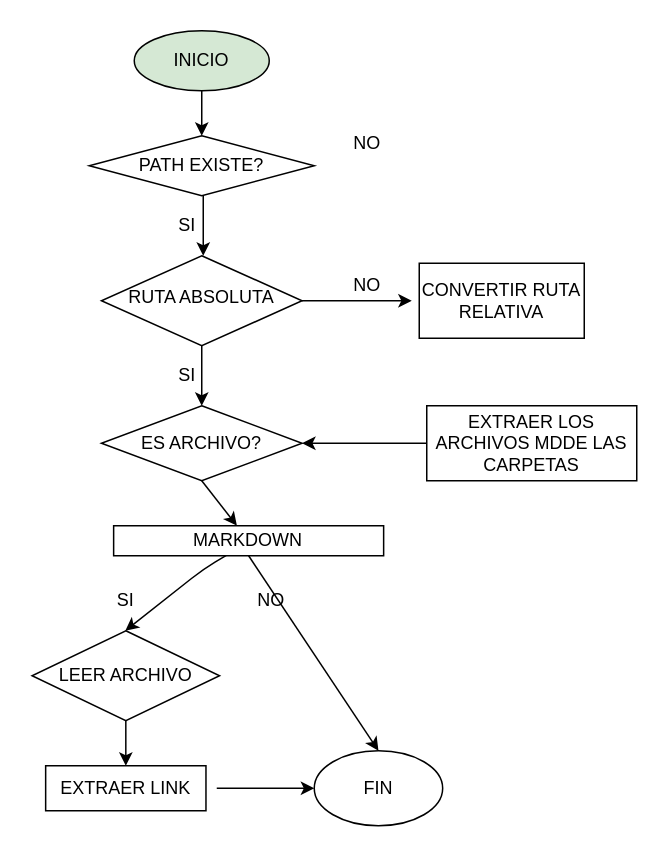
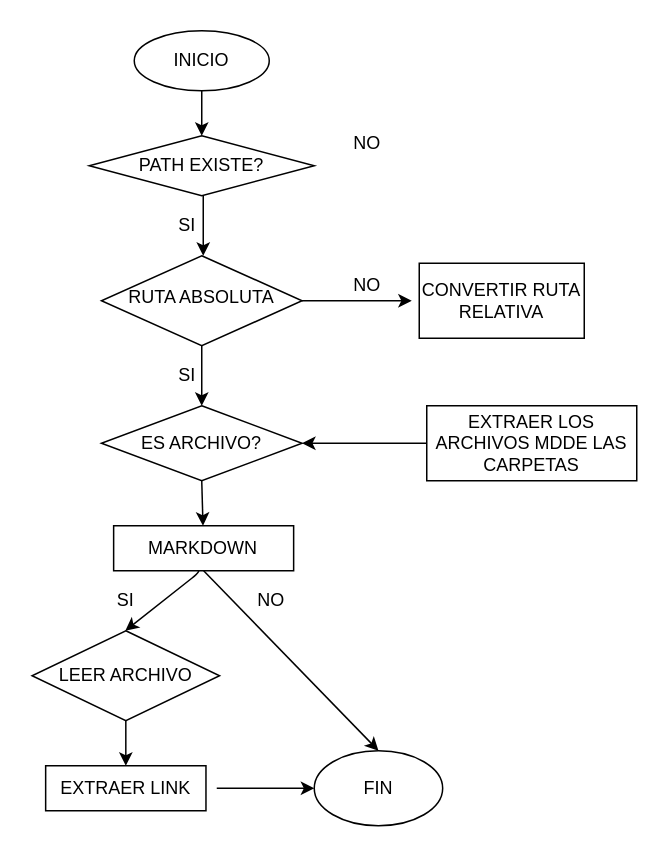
  <mxCell id="0" />
  <mxCell id="1" parent="0" />
- <mxCell id="2" value="INICIO" style="ellipse;whiteSpace=wrap;html=1;fillColor=#d5e8d4;" vertex="1" parent="1"><mxGeometry x="89" y="20" width="90" height="40" as="geometry" /></mxCell>
+ <mxCell id="2" value="INICIO" style="ellipse;whiteSpace=wrap;html=1;" vertex="1" parent="1"><mxGeometry x="89" y="20" width="90" height="40" as="geometry" /></mxCell>
  <mxCell id="3" value="FIN" style="ellipse;whiteSpace=wrap;html=1;" vertex="1" parent="1"><mxGeometry x="209" y="500" width="85.62" height="50" as="geometry" /></mxCell>
  <mxCell id="4" value="" style="endArrow=classic;html=1;exitX=0.46;exitY=1;exitDx=0;exitDy=0;exitPerimeter=0;" edge="1" parent="1"><mxGeometry width="50" height="50" relative="1" as="geometry"><mxPoint x="135" y="130" as="sourcePoint" /><mxPoint x="135" y="170" as="targetPoint" /></mxGeometry></mxCell>
  <mxCell id="5" value="" style="endArrow=classic;html=1;exitX=1;exitY=0.5;exitDx=0;exitDy=0;" edge="1" parent="1" source="6"><mxGeometry width="50" height="50" relative="1" as="geometry"><mxPoint x="214" y="230" as="sourcePoint" /><mxPoint x="274" y="200" as="targetPoint" /></mxGeometry></mxCell>
  <mxCell id="6" value="RUTA ABSOLUTA" style="rhombus;whiteSpace=wrap;html=1;shadow=0;fontFamily=Helvetica;fontSize=12;align=center;strokeWidth=1;spacing=6;spacingTop=-4;" vertex="1" parent="1"><mxGeometry x="67.12" y="170" width="133.75" height="60" as="geometry" /></mxCell>
  <mxCell id="7" value="" style="endArrow=classic;html=1;exitX=0.5;exitY=1;exitDx=0;exitDy=0;entryX=0.5;entryY=0;entryDx=0;entryDy=0;" edge="1" parent="1" source="6" target="24"><mxGeometry width="50" height="50" relative="1" as="geometry"><mxPoint x="224" y="340" as="sourcePoint" /><mxPoint x="39" y="280" as="targetPoint" /></mxGeometry></mxCell>
  <mxCell id="8" value="" style="endArrow=classic;html=1;exitX=0.419;exitY=0.976;exitDx=0;exitDy=0;exitPerimeter=0;" edge="1" parent="1" source="16"><mxGeometry width="50" height="50" relative="1" as="geometry"><mxPoint x="104" y="390" as="sourcePoint" /><mxPoint x="83" y="420" as="targetPoint" /><Array as="points"><mxPoint x="135" y="379" /></Array></mxGeometry></mxCell>
  <mxCell id="9" value="" style="endArrow=classic;html=1;exitX=0.5;exitY=1;exitDx=0;exitDy=0;entryX=0.5;entryY=0;entryDx=0;entryDy=0;" edge="1" parent="1" source="16" target="3"><mxGeometry width="50" height="50" relative="1" as="geometry"><mxPoint x="148" y="380" as="sourcePoint" /><mxPoint x="234" y="510" as="targetPoint" /></mxGeometry></mxCell>
  <mxCell id="10" value="SI" style="text;html=1;align=center;verticalAlign=middle;resizable=0;points=[];autosize=1;" vertex="1" parent="1"><mxGeometry x="109" y="240" width="30" height="20" as="geometry" /></mxCell>
  <mxCell id="11" value="NO" style="text;html=1;align=center;verticalAlign=middle;resizable=0;points=[];autosize=1;" vertex="1" parent="1"><mxGeometry x="165.26" y="390" width="30" height="20" as="geometry" /></mxCell>
  <mxCell id="12" value="" style="endArrow=classic;html=1;exitX=0.5;exitY=1;exitDx=0;exitDy=0;entryX=0.5;entryY=0;entryDx=0;entryDy=0;" edge="1" parent="1" source="15" target="13"><mxGeometry width="50" height="50" relative="1" as="geometry"><mxPoint x="22" y="460" as="sourcePoint" /><mxPoint x="83" y="520" as="targetPoint" /></mxGeometry></mxCell>
  <mxCell id="13" value="EXTRAER LINK" style="rounded=0;whiteSpace=wrap;html=1;" vertex="1" parent="1"><mxGeometry x="29.94" y="510" width="106.87" height="30" as="geometry" /></mxCell>
  <mxCell id="14" value="" style="endArrow=classic;html=1;entryX=0;entryY=0.5;entryDx=0;entryDy=0;" edge="1" parent="1" target="3"><mxGeometry width="50" height="50" relative="1" as="geometry"><mxPoint x="144" y="525" as="sourcePoint" /><mxPoint x="274" y="370" as="targetPoint" /></mxGeometry></mxCell>
  <mxCell id="15" value="LEER ARCHIVO" style="rhombus;whiteSpace=wrap;html=1;" vertex="1" parent="1"><mxGeometry x="20.88" y="420" width="125" height="60" as="geometry" /></mxCell>
- <mxCell id="16" value="MARKDOWN" style="rounded=0;whiteSpace=wrap;html=1;" vertex="1" parent="1"><mxGeometry x="75.26" y="350" width="180" height="20" as="geometry" /></mxCell>
+ <mxCell id="16" value="MARKDOWN" style="rounded=0;whiteSpace=wrap;html=1;" vertex="1" parent="1"><mxGeometry x="75.26" y="350" width="120" height="30" as="geometry" /></mxCell>
  <mxCell id="17" value="" style="endArrow=classic;html=1;exitX=0.5;exitY=1;exitDx=0;exitDy=0;" edge="1" parent="1" source="24" target="16"><mxGeometry width="50" height="50" relative="1" as="geometry"><mxPoint x="54" y="330" as="sourcePoint" /><mxPoint x="79" y="350" as="targetPoint" /></mxGeometry></mxCell>
  <mxCell id="18" value="" style="edgeStyle=orthogonalEdgeStyle;rounded=0;orthogonalLoop=1;jettySize=auto;html=1;" edge="1" parent="1" source="19" target="24"><mxGeometry relative="1" as="geometry" /></mxCell>
  <mxCell id="19" value="EXTRAER LOS ARCHIVOS MDDE LAS CARPETAS" style="rounded=0;whiteSpace=wrap;html=1;" vertex="1" parent="1"><mxGeometry x="284" y="270" width="140" height="50" as="geometry" /></mxCell>
  <mxCell id="20" value="SI" style="text;html=1;align=center;verticalAlign=middle;resizable=0;points=[];autosize=1;" vertex="1" parent="1"><mxGeometry x="68.38" y="390" width="30" height="20" as="geometry" /></mxCell>
  <mxCell id="21" value="" style="endArrow=classic;html=1;exitX=0.5;exitY=1;exitDx=0;exitDy=0;entryX=0.5;entryY=0;entryDx=0;entryDy=0;" edge="1" parent="1" source="2" target="25"><mxGeometry width="50" height="50" relative="1" as="geometry"><mxPoint x="204" y="360" as="sourcePoint" /><mxPoint x="131.8" y="96.94" as="targetPoint" /></mxGeometry></mxCell>
  <mxCell id="22" value="NO" style="text;html=1;align=center;verticalAlign=middle;resizable=0;points=[];autosize=1;" vertex="1" parent="1"><mxGeometry x="229" y="180" width="30" height="20" as="geometry" /></mxCell>
  <mxCell id="23" value="CONVERTIR RUTA RELATIVA" style="rounded=0;whiteSpace=wrap;html=1;" vertex="1" parent="1"><mxGeometry x="279" y="175" width="110" height="50" as="geometry" /></mxCell>
  <mxCell id="24" value="ES ARCHIVO?" style="rhombus;whiteSpace=wrap;html=1;" vertex="1" parent="1"><mxGeometry x="67.12" y="270" width="133.75" height="50" as="geometry" /></mxCell>
  <mxCell id="25" value="PATH EXISTE?" style="rhombus;whiteSpace=wrap;html=1;" vertex="1" parent="1"><mxGeometry x="59" y="90" width="150" height="40" as="geometry" /></mxCell>
  <mxCell id="26" value="SI" style="text;html=1;align=center;verticalAlign=middle;resizable=0;points=[];autosize=1;" vertex="1" parent="1"><mxGeometry x="109" y="140" width="30" height="20" as="geometry" /></mxCell>
  <mxCell id="27" value="NO" style="text;html=1;align=center;verticalAlign=middle;resizable=0;points=[];autosize=1;" vertex="1" parent="1"><mxGeometry x="229" y="85" width="30" height="20" as="geometry" /></mxCell>
